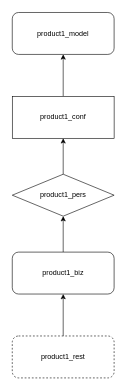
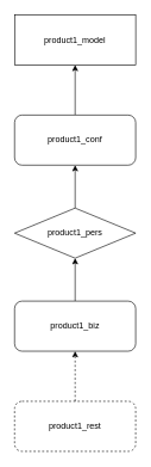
  <mxCell id="0" />
  <mxCell id="1" parent="0" />
- <mxCell id="2" value="product1_model" style="rounded=1;whiteSpace=wrap;html=1;" vertex="1" parent="1"><mxGeometry x="20" y="20" width="170" height="70" as="geometry" /></mxCell>
+ <mxCell id="2" value="product1_model" style="whiteSpace=wrap;html=1;rounded=0;" vertex="1" parent="1"><mxGeometry x="20" y="20" width="170" height="70" as="geometry" /></mxCell>
  <mxCell id="3" style="edgeStyle=orthogonalEdgeStyle;rounded=0;orthogonalLoop=1;jettySize=auto;html=1;entryX=0.5;entryY=1;entryDx=0;entryDy=0;" edge="1" parent="1" source="4" target="2"><mxGeometry relative="1" as="geometry" /></mxCell>
- <mxCell id="4" value="product1_conf" style="whiteSpace=wrap;html=1;rounded=0;" vertex="1" parent="1"><mxGeometry x="20" y="160" width="170" height="70" as="geometry" /></mxCell>
+ <mxCell id="4" value="product1_conf" style="rounded=1;whiteSpace=wrap;html=1;" vertex="1" parent="1"><mxGeometry x="20" y="160" width="170" height="70" as="geometry" /></mxCell>
  <mxCell id="5" style="edgeStyle=orthogonalEdgeStyle;rounded=0;orthogonalLoop=1;jettySize=auto;html=1;entryX=0.5;entryY=1;entryDx=0;entryDy=0;" edge="1" parent="1" source="6" target="4"><mxGeometry relative="1" as="geometry" /></mxCell>
  <mxCell id="6" value="product1_pers" style="rhombus;whiteSpace=wrap;html=1;" vertex="1" parent="1"><mxGeometry x="20" y="290" width="170" height="70" as="geometry" /></mxCell>
  <mxCell id="7" style="edgeStyle=orthogonalEdgeStyle;rounded=0;orthogonalLoop=1;jettySize=auto;html=1;entryX=0.5;entryY=1;entryDx=0;entryDy=0;" edge="1" parent="1" source="8" target="6"><mxGeometry relative="1" as="geometry" /></mxCell>
  <mxCell id="8" value="product1_biz" style="rounded=1;whiteSpace=wrap;html=1;" vertex="1" parent="1"><mxGeometry x="20" y="420" width="170" height="70" as="geometry" /></mxCell>
- <mxCell id="9" style="edgeStyle=orthogonalEdgeStyle;rounded=0;orthogonalLoop=1;jettySize=auto;html=1;entryX=0.5;entryY=1;entryDx=0;entryDy=0;" edge="1" parent="1" source="10" target="8"><mxGeometry relative="1" as="geometry" /></mxCell>
+ <mxCell id="9" style="edgeStyle=orthogonalEdgeStyle;rounded=0;orthogonalLoop=1;jettySize=auto;html=1;entryX=0.5;entryY=1;entryDx=0;entryDy=0;dashed=1;" edge="1" parent="1" source="10" target="8"><mxGeometry relative="1" as="geometry" /></mxCell>
  <mxCell id="10" value="product1_rest" style="rounded=1;whiteSpace=wrap;html=1;dashed=1;" vertex="1" parent="1"><mxGeometry x="20" y="560" width="170" height="70" as="geometry" /></mxCell>
